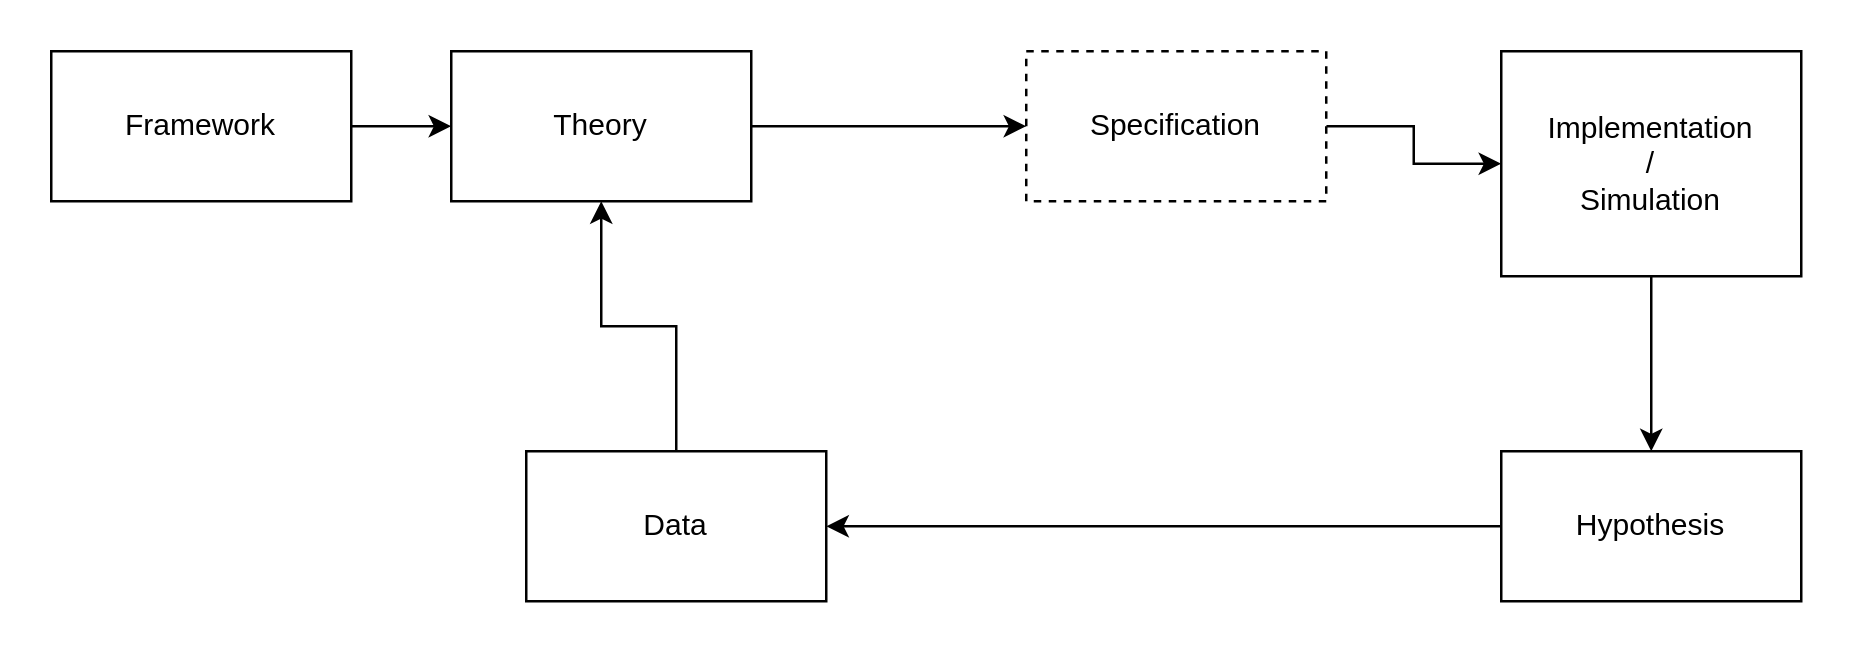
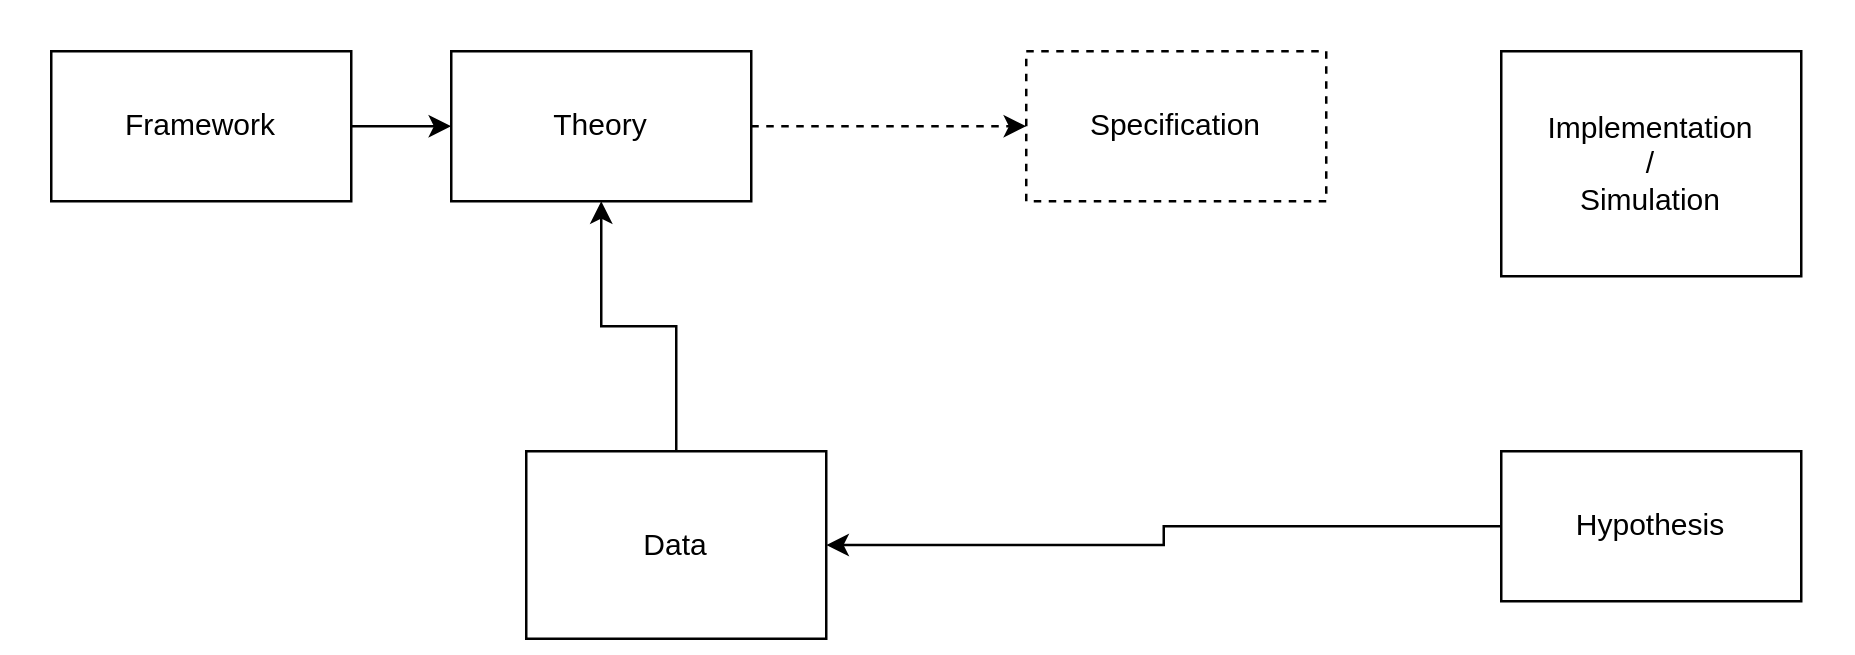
  <mxCell id="0" />
  <mxCell id="1" parent="0" />
  <mxCell id="2" value="" style="edgeStyle=orthogonalEdgeStyle;rounded=0;orthogonalLoop=1;jettySize=auto;html=1;" edge="1" parent="1" source="3" target="5"><mxGeometry relative="1" as="geometry" /></mxCell>
  <mxCell id="3" value="Framework" style="rounded=0;whiteSpace=wrap;html=1;" vertex="1" parent="1"><mxGeometry x="20" y="20" width="120" height="60" as="geometry" /></mxCell>
- <mxCell id="4" value="" style="edgeStyle=orthogonalEdgeStyle;rounded=0;orthogonalLoop=1;jettySize=auto;html=1;" edge="1" parent="1" source="5" target="7"><mxGeometry relative="1" as="geometry" /></mxCell>
+ <mxCell id="4" value="" style="edgeStyle=orthogonalEdgeStyle;rounded=0;orthogonalLoop=1;jettySize=auto;html=1;dashed=1;" edge="1" parent="1" source="5" target="7"><mxGeometry relative="1" as="geometry" /></mxCell>
  <mxCell id="5" value="Theory" style="rounded=0;whiteSpace=wrap;html=1;" vertex="1" parent="1"><mxGeometry x="180" y="20" width="120" height="60" as="geometry" /></mxCell>
- <mxCell id="6" value="" style="edgeStyle=orthogonalEdgeStyle;rounded=0;orthogonalLoop=1;jettySize=auto;html=1;" edge="1" parent="1" source="7" target="9"><mxGeometry relative="1" as="geometry" /></mxCell>
  <mxCell id="7" value="Specification" style="rounded=0;whiteSpace=wrap;html=1;dashed=1;" vertex="1" parent="1"><mxGeometry x="410" y="20" width="120" height="60" as="geometry" /></mxCell>
- <mxCell id="8" value="" style="edgeStyle=orthogonalEdgeStyle;rounded=0;orthogonalLoop=1;jettySize=auto;html=1;" edge="1" parent="1" source="9" target="11"><mxGeometry relative="1" as="geometry"><mxPoint x="660" y="160" as="targetPoint" /></mxGeometry></mxCell>
  <mxCell id="9" value="&lt;div&gt;Implementation&lt;/div&gt;&lt;div&gt;/&lt;/div&gt;&lt;div&gt;Simulation&lt;/div&gt;" style="rounded=0;whiteSpace=wrap;html=1;" vertex="1" parent="1"><mxGeometry x="600" y="20" width="120" height="90" as="geometry" /></mxCell>
  <mxCell id="10" value="" style="edgeStyle=orthogonalEdgeStyle;rounded=0;orthogonalLoop=1;jettySize=auto;html=1;" edge="1" parent="1" source="11" target="13"><mxGeometry relative="1" as="geometry" /></mxCell>
  <mxCell id="11" value="Hypothesis" style="rounded=0;whiteSpace=wrap;html=1;" vertex="1" parent="1"><mxGeometry x="600" y="180" width="120" height="60" as="geometry" /></mxCell>
  <mxCell id="12" style="edgeStyle=orthogonalEdgeStyle;rounded=0;orthogonalLoop=1;jettySize=auto;html=1;" edge="1" parent="1" source="13" target="5"><mxGeometry relative="1" as="geometry"><mxPoint x="260" y="120" as="targetPoint" /></mxGeometry></mxCell>
- <mxCell id="13" value="Data" style="rounded=0;whiteSpace=wrap;html=1;" vertex="1" parent="1"><mxGeometry x="210" y="180" width="120" height="60" as="geometry" /></mxCell>
+ <mxCell id="13" value="Data" style="rounded=0;whiteSpace=wrap;html=1;" vertex="1" parent="1"><mxGeometry x="210" y="180" width="120" height="75" as="geometry" /></mxCell>
